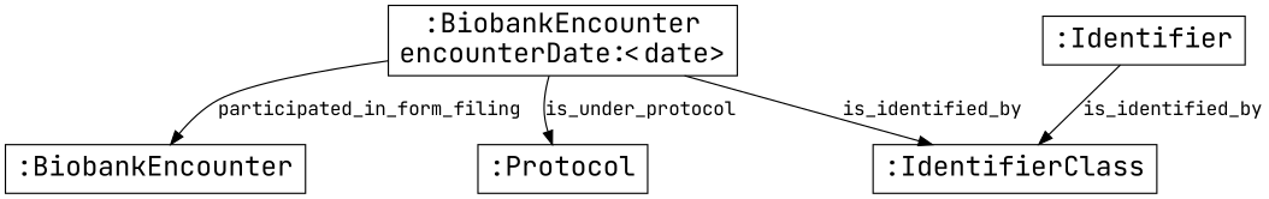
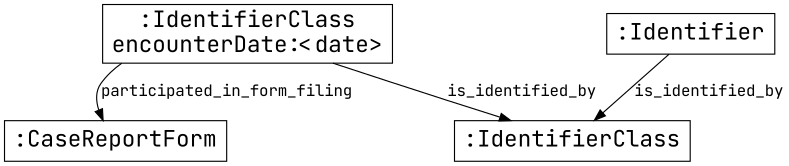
  digraph {
    fontname="JetBrains Mono"
    nodesep=1.0
    node [fontname="JetBrains Mono" fontsize=20 shape=box]
    edge [fontname="JetBrains Mono"]
-   n1 [label=":BiobankEncounter\nencounterDate:<date>"]
-   n2 [label=":BiobankEncounter"]
-   n3 [label=":Protocol"]
+   n1 [label=":IdentifierClass\nencounterDate:<date>"]
+   n2 [label=":CaseReportForm"]
    n4 [label=":IdentifierClass"]
    n5 [label=":Identifier"]
    n1 -> n2 [label=participated_in_form_filing]
-   n1 -> n3 [label=is_under_protocol]
    n1 -> n4 [label=is_identified_by]
    n5 -> n4 [label=is_identified_by]
  }
